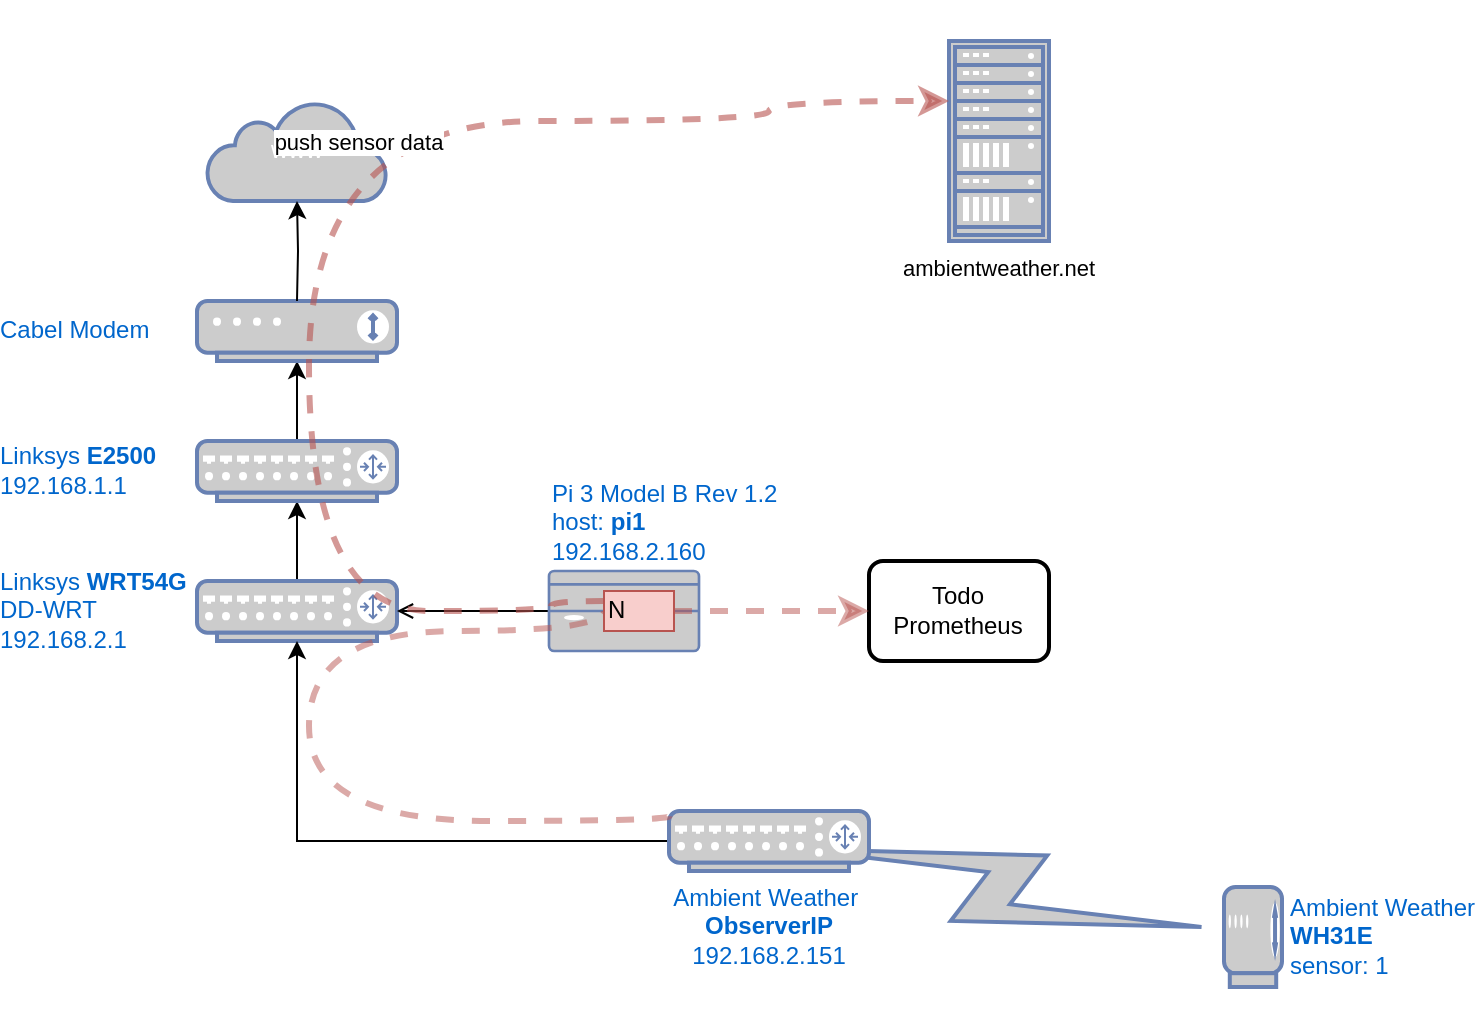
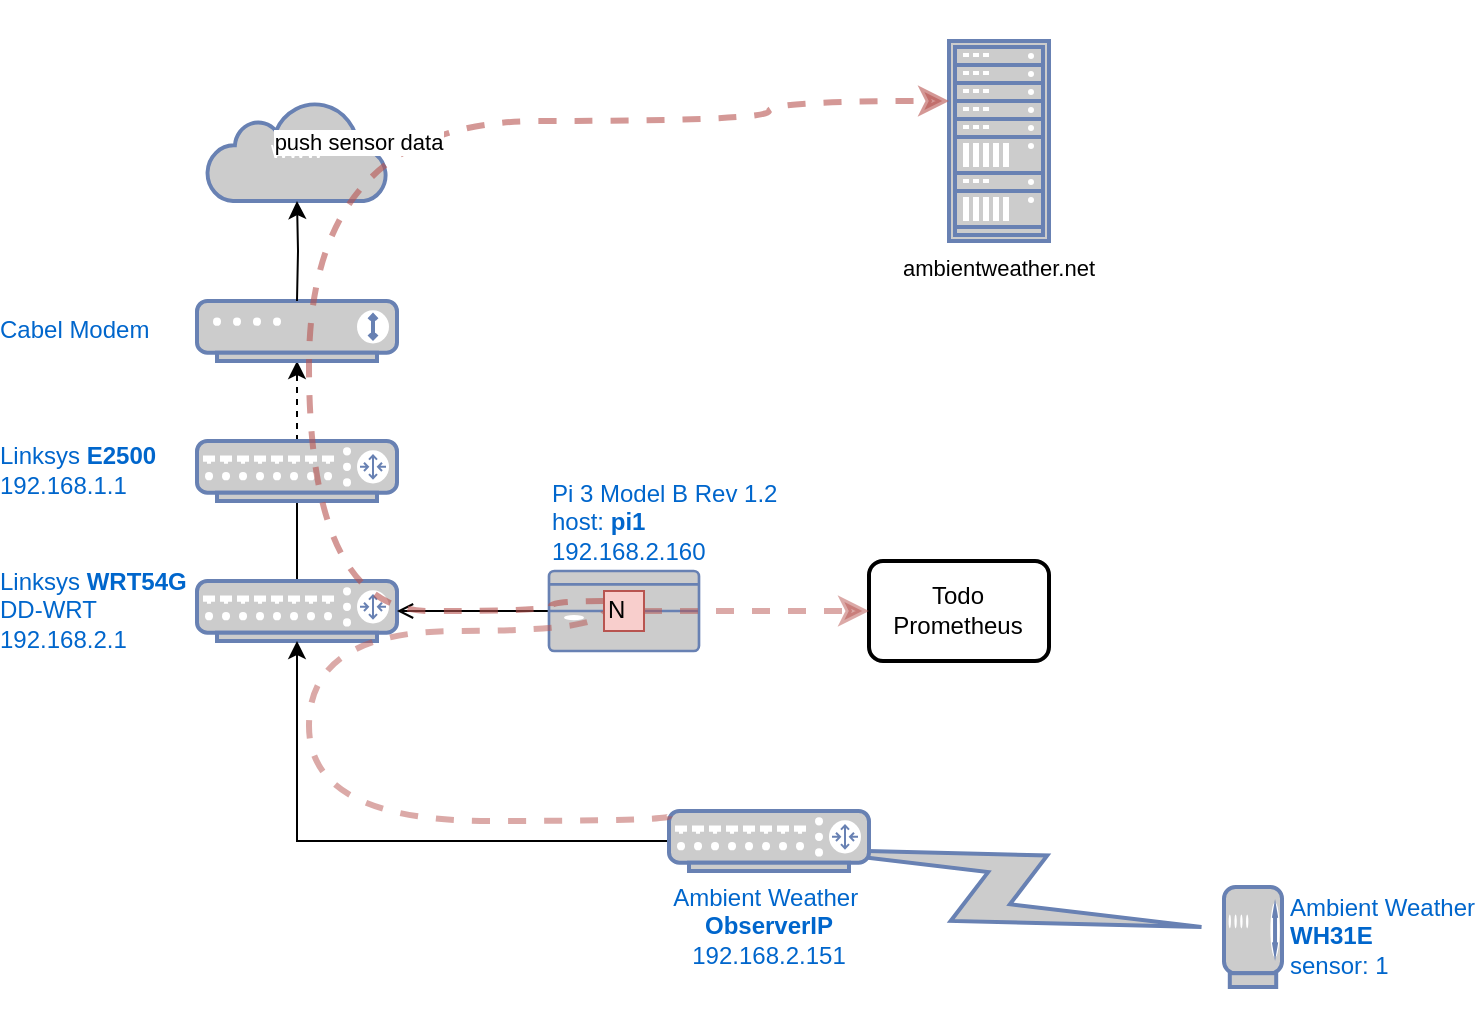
  <mxCell id="0" />
  <mxCell id="1" parent="0" />
- <mxCell id="2" value="" style="edgeStyle=orthogonalEdgeStyle;rounded=0;orthogonalLoop=1;jettySize=auto;html=1;" edge="1" parent="1" source="3" target="5"><mxGeometry relative="1" as="geometry" /></mxCell>
+ <mxCell id="2" value="" style="edgeStyle=orthogonalEdgeStyle;rounded=0;orthogonalLoop=1;jettySize=auto;html=1;endArrow=none;" edge="1" parent="1" source="3" target="5"><mxGeometry relative="1" as="geometry" /></mxCell>
  <mxCell id="3" value="Linksys &lt;b&gt;WRT54G&lt;/b&gt;&lt;br&gt;DD-WRT&lt;br&gt;192.168.2.1" style="fontColor=#0066CC;verticalAlign=middle;verticalLabelPosition=middle;labelPosition=left;align=left;html=1;outlineConnect=0;fillColor=#CCCCCC;strokeColor=#6881B3;gradientColor=none;gradientDirection=north;strokeWidth=2;shape=mxgraph.networks.router;" vertex="1" parent="1"><mxGeometry x="20" y="290" width="100" height="30" as="geometry" /></mxCell>
- <mxCell id="4" value="" style="edgeStyle=orthogonalEdgeStyle;rounded=0;orthogonalLoop=1;jettySize=auto;html=1;" edge="1" parent="1" source="5" target="7"><mxGeometry relative="1" as="geometry" /></mxCell>
+ <mxCell id="4" value="" style="edgeStyle=orthogonalEdgeStyle;rounded=0;orthogonalLoop=1;jettySize=auto;html=1;dashed=1;" edge="1" parent="1" source="5" target="7"><mxGeometry relative="1" as="geometry" /></mxCell>
  <mxCell id="5" value="Linksys &lt;b&gt;E2500&lt;/b&gt;&lt;br&gt;192.168.1.1" style="fontColor=#0066CC;verticalAlign=middle;verticalLabelPosition=middle;labelPosition=left;align=left;html=1;outlineConnect=0;fillColor=#CCCCCC;strokeColor=#6881B3;gradientColor=none;gradientDirection=north;strokeWidth=2;shape=mxgraph.networks.router;" vertex="1" parent="1"><mxGeometry x="20" y="220" width="100" height="30" as="geometry" /></mxCell>
  <mxCell id="6" value="www" style="html=1;outlineConnect=0;fillColor=#CCCCCC;strokeColor=#6881B3;gradientColor=none;gradientDirection=north;strokeWidth=2;shape=mxgraph.networks.cloud;fontColor=#ffffff;" vertex="1" parent="1"><mxGeometry x="25" y="50" width="90" height="50" as="geometry" /></mxCell>
  <mxCell id="7" value="Cabel Modem" style="fontColor=#0066CC;verticalAlign=middle;verticalLabelPosition=middle;labelPosition=left;align=left;html=1;outlineConnect=0;fillColor=#CCCCCC;strokeColor=#6881B3;gradientColor=none;gradientDirection=north;strokeWidth=2;shape=mxgraph.networks.modem;" vertex="1" parent="1"><mxGeometry x="20" y="150" width="100" height="30" as="geometry" /></mxCell>
  <mxCell id="8" style="edgeStyle=orthogonalEdgeStyle;rounded=0;orthogonalLoop=1;jettySize=auto;html=1;entryX=1;entryY=0.5;entryDx=0;entryDy=0;entryPerimeter=0;endArrow=open;" edge="1" parent="1" source="9" target="3"><mxGeometry relative="1" as="geometry" /></mxCell>
  <mxCell id="9" value="Pi 3 Model B Rev 1.2&lt;br&gt;host: &lt;b&gt;pi1&lt;/b&gt;&lt;br&gt;192.168.2.160" style="fontColor=#0066CC;verticalAlign=bottom;verticalLabelPosition=top;labelPosition=center;align=left;html=1;outlineConnect=0;fillColor=#CCCCCC;strokeColor=#6881B3;gradientColor=none;gradientDirection=north;strokeWidth=2;shape=mxgraph.networks.desktop_pc;" vertex="1" parent="1"><mxGeometry x="196" y="285" width="75" height="40" as="geometry" /></mxCell>
  <mxCell id="10" style="edgeStyle=orthogonalEdgeStyle;rounded=0;orthogonalLoop=1;jettySize=auto;html=1;" edge="1" parent="1" source="13" target="3"><mxGeometry relative="1" as="geometry"><mxPoint x="209" y="399.5" as="sourcePoint" /></mxGeometry></mxCell>
  <mxCell id="11" value="Ambient Weather&lt;br&gt;&lt;b&gt;WH31E&lt;/b&gt; &lt;br&gt;sensor: 1" style="fontColor=#0066CC;verticalAlign=middle;verticalLabelPosition=middle;labelPosition=right;align=left;html=1;outlineConnect=0;fillColor=#CCCCCC;strokeColor=#6881B3;gradientColor=none;gradientDirection=north;strokeWidth=2;shape=mxgraph.networks.modem;spacingLeft=2;" vertex="1" parent="1"><mxGeometry x="533.5" y="443" width="29" height="50" as="geometry" /></mxCell>
  <mxCell id="12" value="" style="html=1;outlineConnect=0;fillColor=#CCCCCC;strokeColor=#6881B3;gradientColor=none;gradientDirection=north;strokeWidth=2;shape=mxgraph.networks.comm_link_edge;html=1;" edge="1" parent="1" target="11"><mxGeometry width="100" height="100" relative="1" as="geometry"><mxPoint x="308.5" y="422" as="sourcePoint" /><mxPoint x="408.5" y="322" as="targetPoint" /></mxGeometry></mxCell>
  <mxCell id="13" value="Ambient Weather&amp;nbsp;&lt;br&gt;&lt;b&gt;ObserverIP&lt;/b&gt;&lt;br&gt;192.168.2.151" style="fontColor=#0066CC;verticalAlign=top;verticalLabelPosition=bottom;labelPosition=center;align=center;html=1;outlineConnect=0;fillColor=#CCCCCC;strokeColor=#6881B3;gradientColor=none;gradientDirection=north;strokeWidth=2;shape=mxgraph.networks.router;" vertex="1" parent="1"><mxGeometry x="256" y="405" width="100" height="30" as="geometry" /></mxCell>
  <mxCell id="14" value="&lt;span style=&quot;color: rgb(0 , 0 , 0) ; font-size: 11px ; background-color: rgb(255 , 255 , 255)&quot;&gt;ambientweather.net&lt;/span&gt;" style="fontColor=#0066CC;verticalAlign=top;verticalLabelPosition=bottom;labelPosition=center;align=center;html=1;outlineConnect=0;fillColor=#CCCCCC;strokeColor=#6881B3;gradientColor=none;gradientDirection=north;strokeWidth=2;shape=mxgraph.networks.rack;" vertex="1" parent="1"><mxGeometry x="396" y="20" width="50" height="100" as="geometry" /></mxCell>
  <mxCell id="15" value="" style="edgeStyle=orthogonalEdgeStyle;rounded=0;orthogonalLoop=1;jettySize=auto;html=1;entryX=0.5;entryY=1;entryDx=0;entryDy=0;entryPerimeter=0;" edge="1" parent="1" target="6"><mxGeometry relative="1" as="geometry"><mxPoint x="70" y="150" as="sourcePoint" /><mxPoint x="80" y="190" as="targetPoint" /></mxGeometry></mxCell>
  <mxCell id="16" value="" style="endArrow=none;html=1;fontSize=12;exitX=0.003;exitY=0.086;exitDx=0;exitDy=0;exitPerimeter=0;dashed=1;edgeStyle=orthogonalEdgeStyle;curved=1;fillColor=#f8cecc;strokeColor=#b85450;strokeWidth=3;endFill=0;opacity=50;entryX=0;entryY=0.5;entryDx=0;entryDy=0;" edge="1" parent="1" source="13" target="19"><mxGeometry relative="1" as="geometry"><mxPoint x="226" y="390" as="sourcePoint" /><mxPoint x="216" y="360" as="targetPoint" /><Array as="points"><mxPoint x="256" y="410" /><mxPoint x="76" y="410" /><mxPoint x="76" y="315" /><mxPoint x="223" y="315" /></Array></mxGeometry></mxCell>
  <mxCell id="17" value="" style="endArrow=classic;html=1;fontSize=12;dashed=1;edgeStyle=orthogonalEdgeStyle;curved=1;fillColor=#f8cecc;strokeColor=#b85450;strokeWidth=3;opacity=60;exitX=0;exitY=0.25;exitDx=0;exitDy=0;" edge="1" parent="1" source="19" target="14"><mxGeometry relative="1" as="geometry"><mxPoint x="136.3" y="232.58" as="sourcePoint" /><mxPoint x="396" y="70" as="targetPoint" /><Array as="points"><mxPoint x="197" y="300" /><mxPoint x="197" y="305" /><mxPoint x="76" y="305" /><mxPoint x="76" y="60" /><mxPoint x="306" y="60" /><mxPoint x="306" y="50" /></Array></mxGeometry></mxCell>
  <mxCell id="18" value="push sensor data" style="edgeLabel;resizable=0;html=1;align=center;verticalAlign=middle;" connectable="0" vertex="1" parent="17"><mxGeometry relative="1" as="geometry"><mxPoint x="24" y="-23.21" as="offset" /></mxGeometry></mxCell>
- <mxCell id="19" value="N" style="shape=hexagon;perimeter=hexagonPerimeter2;whiteSpace=wrap;html=1;fixedSize=1;fontSize=12;align=left;fillColor=#f8cecc;strokeColor=#b85450;size=-130;" vertex="1" parent="1"><mxGeometry x="223.5" y="295" width="35" height="20" as="geometry" /></mxCell>
+ <mxCell id="19" value="N" style="shape=hexagon;perimeter=hexagonPerimeter2;whiteSpace=wrap;html=1;fixedSize=1;fontSize=12;align=left;fillColor=#f8cecc;strokeColor=#b85450;size=-130;" vertex="1" parent="1"><mxGeometry x="223.5" y="295" width="20" height="20" as="geometry" /></mxCell>
  <mxCell id="20" value="Todo&lt;br&gt;Prometheus" style="rounded=1;whiteSpace=wrap;html=1;absoluteArcSize=1;arcSize=14;strokeWidth=2;fontSize=12;align=center;" vertex="1" parent="1"><mxGeometry x="356" y="280" width="90" height="50" as="geometry" /></mxCell>
  <mxCell id="21" value="" style="endArrow=classic;html=1;dashed=1;strokeWidth=3;fontSize=12;opacity=50;entryX=0;entryY=0.5;entryDx=0;entryDy=0;exitX=1;exitY=0.5;exitDx=0;exitDy=0;fillColor=#f8cecc;strokeColor=#b85450;" edge="1" parent="1" source="19" target="20"><mxGeometry width="50" height="50" relative="1" as="geometry"><mxPoint x="256" y="330" as="sourcePoint" /><mxPoint x="256" y="290" as="targetPoint" /></mxGeometry></mxCell>
